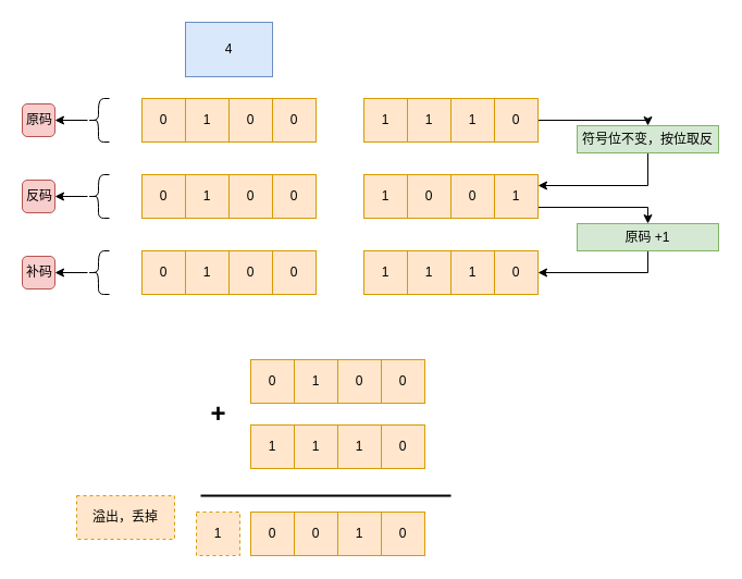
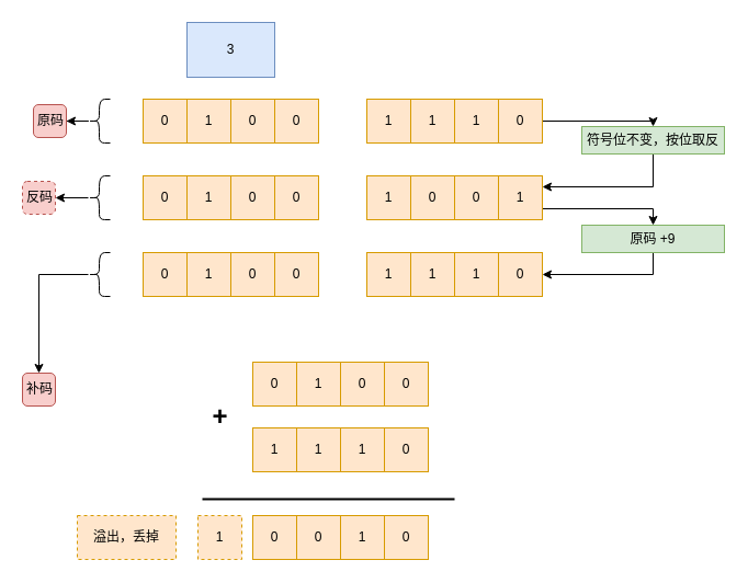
  <mxCell id="0" />
  <mxCell id="1" parent="0" />
  <mxCell id="2" value="0" style="rounded=0;whiteSpace=wrap;html=1;fillColor=#ffe6cc;strokeColor=#d79b00;" vertex="1" parent="1"><mxGeometry x="130" y="90" width="40" height="40" as="geometry" /></mxCell>
  <mxCell id="3" value="1" style="rounded=0;whiteSpace=wrap;html=1;fillColor=#ffe6cc;strokeColor=#d79b00;" vertex="1" parent="1"><mxGeometry x="170" y="90" width="40" height="40" as="geometry" /></mxCell>
  <mxCell id="4" value="0" style="rounded=0;whiteSpace=wrap;html=1;fillColor=#ffe6cc;strokeColor=#d79b00;" vertex="1" parent="1"><mxGeometry x="210" y="90" width="40" height="40" as="geometry" /></mxCell>
  <mxCell id="5" value="0" style="rounded=0;whiteSpace=wrap;html=1;fillColor=#ffe6cc;strokeColor=#d79b00;" vertex="1" parent="1"><mxGeometry x="250" y="90" width="40" height="40" as="geometry" /></mxCell>
- <mxCell id="6" value="4" style="rounded=0;whiteSpace=wrap;html=1;fillColor=#dae8fc;strokeColor=#6c8ebf;" vertex="1" parent="1"><mxGeometry x="170" y="20" width="80" height="50" as="geometry" /></mxCell>
+ <mxCell id="6" value="3" style="rounded=0;whiteSpace=wrap;html=1;fillColor=#dae8fc;strokeColor=#6c8ebf;" vertex="1" parent="1"><mxGeometry x="170" y="20" width="80" height="50" as="geometry" /></mxCell>
  <mxCell id="7" value="1" style="rounded=0;whiteSpace=wrap;html=1;fillColor=#ffe6cc;strokeColor=#d79b00;" vertex="1" parent="1"><mxGeometry x="334" y="90" width="40" height="40" as="geometry" /></mxCell>
  <mxCell id="8" value="1" style="rounded=0;whiteSpace=wrap;html=1;fillColor=#ffe6cc;strokeColor=#d79b00;" vertex="1" parent="1"><mxGeometry x="374" y="90" width="40" height="40" as="geometry" /></mxCell>
  <mxCell id="9" value="1" style="rounded=0;whiteSpace=wrap;html=1;fillColor=#ffe6cc;strokeColor=#d79b00;" vertex="1" parent="1"><mxGeometry x="414" y="90" width="40" height="40" as="geometry" /></mxCell>
  <mxCell id="10" style="edgeStyle=orthogonalEdgeStyle;rounded=0;orthogonalLoop=1;jettySize=auto;html=1;exitX=1;exitY=0.5;exitDx=0;exitDy=0;entryX=0.5;entryY=0;entryDx=0;entryDy=0;" edge="1" parent="1" source="11" target="39"><mxGeometry relative="1" as="geometry"><Array as="points"><mxPoint x="595" y="110" /></Array></mxGeometry></mxCell>
  <mxCell id="11" value="0" style="rounded=0;whiteSpace=wrap;html=1;fillColor=#ffe6cc;strokeColor=#d79b00;" vertex="1" parent="1"><mxGeometry x="454" y="90" width="40" height="40" as="geometry" /></mxCell>
  <mxCell id="12" value="" style="edgeStyle=orthogonalEdgeStyle;rounded=0;orthogonalLoop=1;jettySize=auto;html=1;" edge="1" parent="1" source="13" target="14"><mxGeometry relative="1" as="geometry" /></mxCell>
  <mxCell id="13" value="" style="shape=curlyBracket;whiteSpace=wrap;html=1;rounded=1;labelPosition=left;verticalLabelPosition=middle;align=right;verticalAlign=middle;" vertex="1" parent="1"><mxGeometry x="80" y="90" width="20" height="40" as="geometry" /></mxCell>
- <mxCell id="14" value="原码" style="whiteSpace=wrap;html=1;align=right;rounded=1;fillColor=#f8cecc;strokeColor=#b85450;" vertex="1" parent="1"><mxGeometry x="20" y="95" width="30" height="30" as="geometry" /></mxCell>
+ <mxCell id="14" value="原码" style="whiteSpace=wrap;html=1;align=right;rounded=1;fillColor=#f8cecc;strokeColor=#b85450;" vertex="1" parent="1"><mxGeometry x="30" y="95" width="30" height="30" as="geometry" /></mxCell>
  <mxCell id="15" value="0" style="rounded=0;whiteSpace=wrap;html=1;fillColor=#ffe6cc;strokeColor=#d79b00;" vertex="1" parent="1"><mxGeometry x="130" y="160" width="40" height="40" as="geometry" /></mxCell>
  <mxCell id="16" value="1" style="rounded=0;whiteSpace=wrap;html=1;fillColor=#ffe6cc;strokeColor=#d79b00;" vertex="1" parent="1"><mxGeometry x="170" y="160" width="40" height="40" as="geometry" /></mxCell>
  <mxCell id="17" value="0" style="rounded=0;whiteSpace=wrap;html=1;fillColor=#ffe6cc;strokeColor=#d79b00;" vertex="1" parent="1"><mxGeometry x="210" y="160" width="40" height="40" as="geometry" /></mxCell>
  <mxCell id="18" value="0" style="rounded=0;whiteSpace=wrap;html=1;fillColor=#ffe6cc;strokeColor=#d79b00;" vertex="1" parent="1"><mxGeometry x="250" y="160" width="40" height="40" as="geometry" /></mxCell>
  <mxCell id="19" value="1" style="rounded=0;whiteSpace=wrap;html=1;fillColor=#ffe6cc;strokeColor=#d79b00;" vertex="1" parent="1"><mxGeometry x="334" y="160" width="40" height="40" as="geometry" /></mxCell>
  <mxCell id="20" value="0" style="rounded=0;whiteSpace=wrap;html=1;fillColor=#ffe6cc;strokeColor=#d79b00;" vertex="1" parent="1"><mxGeometry x="374" y="160" width="40" height="40" as="geometry" /></mxCell>
  <mxCell id="21" value="0" style="rounded=0;whiteSpace=wrap;html=1;fillColor=#ffe6cc;strokeColor=#d79b00;" vertex="1" parent="1"><mxGeometry x="414" y="160" width="40" height="40" as="geometry" /></mxCell>
  <mxCell id="22" style="edgeStyle=orthogonalEdgeStyle;rounded=0;orthogonalLoop=1;jettySize=auto;html=1;exitX=1;exitY=0.75;exitDx=0;exitDy=0;entryX=0.5;entryY=0;entryDx=0;entryDy=0;" edge="1" parent="1" source="23" target="41"><mxGeometry relative="1" as="geometry"><Array as="points"><mxPoint x="595" y="190" /></Array></mxGeometry></mxCell>
  <mxCell id="23" value="1" style="rounded=0;whiteSpace=wrap;html=1;fillColor=#ffe6cc;strokeColor=#d79b00;" vertex="1" parent="1"><mxGeometry x="454" y="160" width="40" height="40" as="geometry" /></mxCell>
  <mxCell id="24" value="" style="edgeStyle=orthogonalEdgeStyle;rounded=0;orthogonalLoop=1;jettySize=auto;html=1;" edge="1" parent="1" source="25" target="26"><mxGeometry relative="1" as="geometry" /></mxCell>
  <mxCell id="25" value="" style="shape=curlyBracket;whiteSpace=wrap;html=1;rounded=1;labelPosition=left;verticalLabelPosition=middle;align=right;verticalAlign=middle;" vertex="1" parent="1"><mxGeometry x="80" y="160" width="20" height="40" as="geometry" /></mxCell>
- <mxCell id="26" value="反码" style="whiteSpace=wrap;html=1;align=right;rounded=1;fillColor=#f8cecc;strokeColor=#b85450;" vertex="1" parent="1"><mxGeometry x="20" y="165" width="30" height="30" as="geometry" /></mxCell>
+ <mxCell id="26" value="反码" style="whiteSpace=wrap;html=1;align=right;rounded=1;fillColor=#f8cecc;strokeColor=#b85450;dashed=1;" vertex="1" parent="1"><mxGeometry x="20" y="165" width="30" height="30" as="geometry" /></mxCell>
  <mxCell id="27" value="0" style="rounded=0;whiteSpace=wrap;html=1;fillColor=#ffe6cc;strokeColor=#d79b00;" vertex="1" parent="1"><mxGeometry x="130" y="230" width="40" height="40" as="geometry" /></mxCell>
  <mxCell id="28" value="1" style="rounded=0;whiteSpace=wrap;html=1;fillColor=#ffe6cc;strokeColor=#d79b00;" vertex="1" parent="1"><mxGeometry x="170" y="230" width="40" height="40" as="geometry" /></mxCell>
  <mxCell id="29" value="0" style="rounded=0;whiteSpace=wrap;html=1;fillColor=#ffe6cc;strokeColor=#d79b00;" vertex="1" parent="1"><mxGeometry x="210" y="230" width="40" height="40" as="geometry" /></mxCell>
  <mxCell id="30" value="0" style="rounded=0;whiteSpace=wrap;html=1;fillColor=#ffe6cc;strokeColor=#d79b00;" vertex="1" parent="1"><mxGeometry x="250" y="230" width="40" height="40" as="geometry" /></mxCell>
  <mxCell id="31" value="1" style="rounded=0;whiteSpace=wrap;html=1;fillColor=#ffe6cc;strokeColor=#d79b00;" vertex="1" parent="1"><mxGeometry x="334" y="230" width="40" height="40" as="geometry" /></mxCell>
  <mxCell id="32" value="1" style="rounded=0;whiteSpace=wrap;html=1;fillColor=#ffe6cc;strokeColor=#d79b00;" vertex="1" parent="1"><mxGeometry x="374" y="230" width="40" height="40" as="geometry" /></mxCell>
  <mxCell id="33" value="1" style="rounded=0;whiteSpace=wrap;html=1;fillColor=#ffe6cc;strokeColor=#d79b00;" vertex="1" parent="1"><mxGeometry x="414" y="230" width="40" height="40" as="geometry" /></mxCell>
  <mxCell id="34" value="0" style="rounded=0;whiteSpace=wrap;html=1;fillColor=#ffe6cc;strokeColor=#d79b00;" vertex="1" parent="1"><mxGeometry x="454" y="230" width="40" height="40" as="geometry" /></mxCell>
  <mxCell id="35" value="" style="edgeStyle=orthogonalEdgeStyle;rounded=0;orthogonalLoop=1;jettySize=auto;html=1;" edge="1" parent="1" source="36" target="37"><mxGeometry relative="1" as="geometry" /></mxCell>
  <mxCell id="36" value="" style="shape=curlyBracket;whiteSpace=wrap;html=1;rounded=1;labelPosition=left;verticalLabelPosition=middle;align=right;verticalAlign=middle;" vertex="1" parent="1"><mxGeometry x="80" y="230" width="20" height="40" as="geometry" /></mxCell>
- <mxCell id="37" value="补码" style="whiteSpace=wrap;html=1;align=right;rounded=1;fillColor=#f8cecc;strokeColor=#b85450;" vertex="1" parent="1"><mxGeometry x="20" y="235" width="30" height="30" as="geometry" /></mxCell>
+ <mxCell id="37" value="补码" style="whiteSpace=wrap;html=1;align=right;rounded=1;fillColor=#f8cecc;strokeColor=#b85450;" vertex="1" parent="1"><mxGeometry x="20" y="340" width="30" height="30" as="geometry" /></mxCell>
  <mxCell id="38" style="edgeStyle=orthogonalEdgeStyle;rounded=0;orthogonalLoop=1;jettySize=auto;html=1;exitX=0.5;exitY=1;exitDx=0;exitDy=0;entryX=1;entryY=0.25;entryDx=0;entryDy=0;" edge="1" parent="1" source="39" target="23"><mxGeometry relative="1" as="geometry"><Array as="points"><mxPoint x="595" y="170" /></Array></mxGeometry></mxCell>
  <mxCell id="39" value="符号位不变，按位取反" style="whiteSpace=wrap;html=1;fillColor=#d5e8d4;strokeColor=#82b366;rounded=0;" vertex="1" parent="1"><mxGeometry x="530" y="115" width="130" height="25" as="geometry" /></mxCell>
  <mxCell id="40" style="edgeStyle=orthogonalEdgeStyle;rounded=0;orthogonalLoop=1;jettySize=auto;html=1;exitX=0.5;exitY=1;exitDx=0;exitDy=0;entryX=1;entryY=0.5;entryDx=0;entryDy=0;" edge="1" parent="1" source="41" target="34"><mxGeometry relative="1" as="geometry" /></mxCell>
- <mxCell id="41" value="原码 +1" style="whiteSpace=wrap;html=1;fillColor=#d5e8d4;strokeColor=#82b366;rounded=0;" vertex="1" parent="1"><mxGeometry x="530" y="205" width="130" height="25" as="geometry" /></mxCell>
+ <mxCell id="41" value="原码 +9" style="whiteSpace=wrap;html=1;fillColor=#d5e8d4;strokeColor=#82b366;rounded=0;" vertex="1" parent="1"><mxGeometry x="530" y="205" width="130" height="25" as="geometry" /></mxCell>
  <mxCell id="42" value="0" style="rounded=0;whiteSpace=wrap;html=1;fillColor=#ffe6cc;strokeColor=#d79b00;" vertex="1" parent="1"><mxGeometry x="230" y="330" width="40" height="40" as="geometry" /></mxCell>
  <mxCell id="43" value="1" style="rounded=0;whiteSpace=wrap;html=1;fillColor=#ffe6cc;strokeColor=#d79b00;" vertex="1" parent="1"><mxGeometry x="270" y="330" width="40" height="40" as="geometry" /></mxCell>
  <mxCell id="44" value="0" style="rounded=0;whiteSpace=wrap;html=1;fillColor=#ffe6cc;strokeColor=#d79b00;" vertex="1" parent="1"><mxGeometry x="310" y="330" width="40" height="40" as="geometry" /></mxCell>
  <mxCell id="45" value="0" style="rounded=0;whiteSpace=wrap;html=1;fillColor=#ffe6cc;strokeColor=#d79b00;" vertex="1" parent="1"><mxGeometry x="350" y="330" width="40" height="40" as="geometry" /></mxCell>
  <mxCell id="46" value="1" style="rounded=0;whiteSpace=wrap;html=1;fillColor=#ffe6cc;strokeColor=#d79b00;" vertex="1" parent="1"><mxGeometry x="230" y="390" width="40" height="40" as="geometry" /></mxCell>
  <mxCell id="47" value="1" style="rounded=0;whiteSpace=wrap;html=1;fillColor=#ffe6cc;strokeColor=#d79b00;" vertex="1" parent="1"><mxGeometry x="270" y="390" width="40" height="40" as="geometry" /></mxCell>
  <mxCell id="48" value="1" style="rounded=0;whiteSpace=wrap;html=1;fillColor=#ffe6cc;strokeColor=#d79b00;" vertex="1" parent="1"><mxGeometry x="310" y="390" width="40" height="40" as="geometry" /></mxCell>
  <mxCell id="49" value="0" style="rounded=0;whiteSpace=wrap;html=1;fillColor=#ffe6cc;strokeColor=#d79b00;" vertex="1" parent="1"><mxGeometry x="350" y="390" width="40" height="40" as="geometry" /></mxCell>
  <mxCell id="50" value="" style="line;strokeWidth=2;html=1;" vertex="1" parent="1"><mxGeometry x="184" y="450" width="230" height="10" as="geometry" /></mxCell>
  <mxCell id="51" value="+" style="text;strokeColor=none;fillColor=none;html=1;fontSize=24;fontStyle=1;verticalAlign=middle;align=center;" vertex="1" parent="1"><mxGeometry x="150" y="360" width="100" height="40" as="geometry" /></mxCell>
  <mxCell id="52" value="0" style="rounded=0;whiteSpace=wrap;html=1;fillColor=#ffe6cc;strokeColor=#d79b00;" vertex="1" parent="1"><mxGeometry x="230" y="470" width="40" height="40" as="geometry" /></mxCell>
  <mxCell id="53" value="0" style="rounded=0;whiteSpace=wrap;html=1;fillColor=#ffe6cc;strokeColor=#d79b00;" vertex="1" parent="1"><mxGeometry x="270" y="470" width="40" height="40" as="geometry" /></mxCell>
  <mxCell id="54" value="1" style="rounded=0;whiteSpace=wrap;html=1;fillColor=#ffe6cc;strokeColor=#d79b00;" vertex="1" parent="1"><mxGeometry x="310" y="470" width="40" height="40" as="geometry" /></mxCell>
  <mxCell id="55" value="0" style="rounded=0;whiteSpace=wrap;html=1;fillColor=#ffe6cc;strokeColor=#d79b00;" vertex="1" parent="1"><mxGeometry x="350" y="470" width="40" height="40" as="geometry" /></mxCell>
  <mxCell id="56" value="1" style="rounded=0;whiteSpace=wrap;html=1;fillColor=#ffe6cc;strokeColor=#d79b00;dashed=1;" vertex="1" parent="1"><mxGeometry x="180" y="470" width="40" height="40" as="geometry" /></mxCell>
- <mxCell id="57" value="溢出，丢掉" style="rounded=0;whiteSpace=wrap;html=1;fillColor=#ffe6cc;strokeColor=#d79b00;dashed=1;" vertex="1" parent="1"><mxGeometry x="70" y="455" width="90" height="40" as="geometry" /></mxCell>
+ <mxCell id="57" value="溢出，丢掉" style="rounded=0;whiteSpace=wrap;html=1;fillColor=#ffe6cc;strokeColor=#d79b00;dashed=1;" vertex="1" parent="1"><mxGeometry x="70" y="470" width="90" height="40" as="geometry" /></mxCell>
